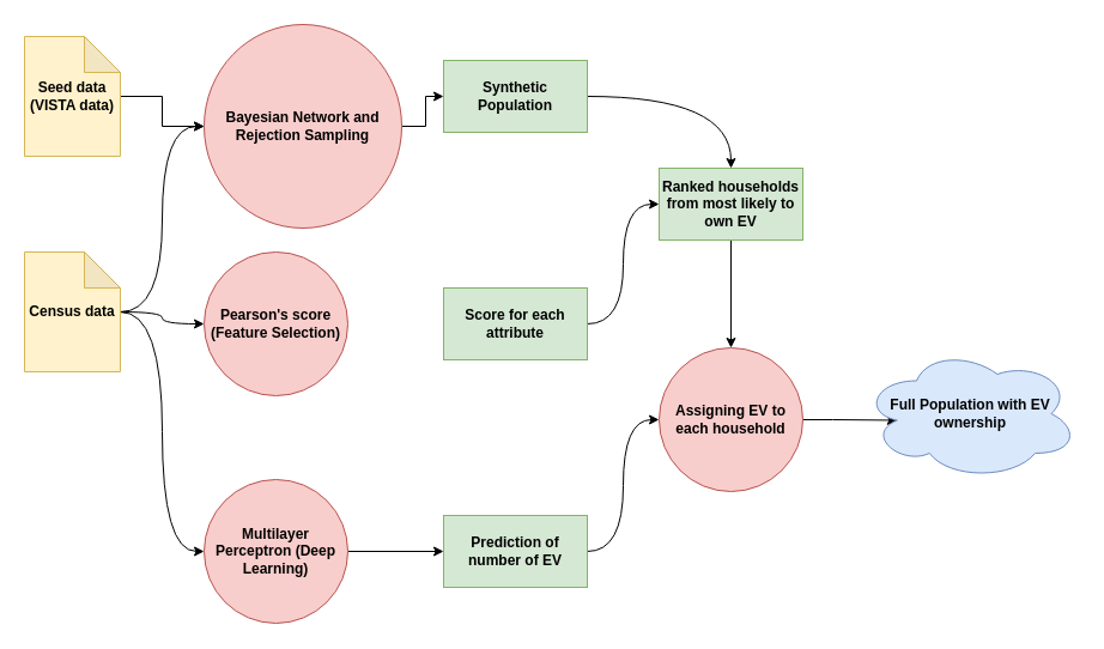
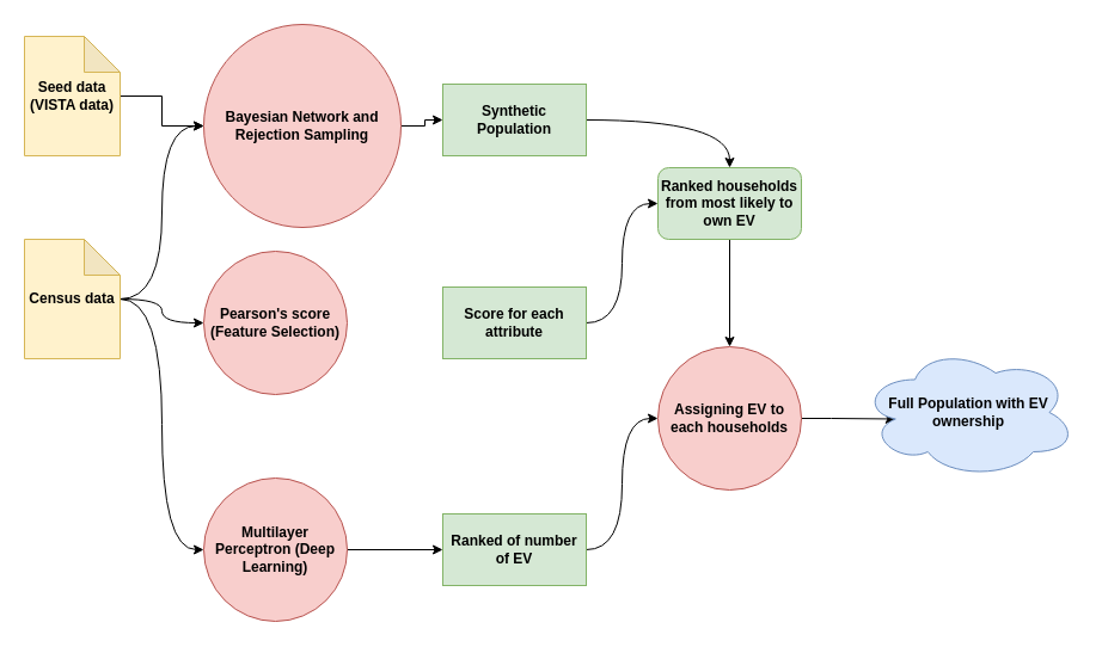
  <mxCell id="0" />
  <mxCell id="1" parent="0" />
  <mxCell id="2" style="edgeStyle=orthogonalEdgeStyle;rounded=0;orthogonalLoop=1;jettySize=auto;html=1;entryX=0;entryY=0.5;entryDx=0;entryDy=0;curved=1;" edge="1" parent="1" source="5" target="9"><mxGeometry relative="1" as="geometry" /></mxCell>
  <mxCell id="3" style="edgeStyle=orthogonalEdgeStyle;rounded=0;orthogonalLoop=1;jettySize=auto;html=1;curved=1;" edge="1" parent="1" source="5" target="14"><mxGeometry relative="1" as="geometry" /></mxCell>
  <mxCell id="4" style="edgeStyle=orthogonalEdgeStyle;rounded=0;orthogonalLoop=1;jettySize=auto;html=1;entryX=0;entryY=0.5;entryDx=0;entryDy=0;curved=1;" edge="1" parent="1" source="5" target="13"><mxGeometry relative="1" as="geometry" /></mxCell>
- <mxCell id="5" value="&lt;b&gt;Census data&lt;/b&gt;" style="shape=note;whiteSpace=wrap;html=1;backgroundOutline=1;darkOpacity=0.05;fillColor=#fff2cc;strokeColor=#d6b656;" vertex="1" parent="1"><mxGeometry x="20" y="210" width="80" height="100" as="geometry" /></mxCell>
+ <mxCell id="5" value="&lt;b&gt;Census data&lt;/b&gt;" style="shape=note;whiteSpace=wrap;html=1;backgroundOutline=1;darkOpacity=0.05;fillColor=#fff2cc;strokeColor=#d6b656;" vertex="1" parent="1"><mxGeometry x="20" y="200" width="80" height="100" as="geometry" /></mxCell>
  <mxCell id="6" style="edgeStyle=orthogonalEdgeStyle;rounded=0;orthogonalLoop=1;jettySize=auto;html=1;entryX=0;entryY=0.5;entryDx=0;entryDy=0;" edge="1" parent="1" source="7" target="9"><mxGeometry relative="1" as="geometry" /></mxCell>
  <mxCell id="7" value="&lt;b&gt;Seed data (VISTA data)&lt;/b&gt;" style="shape=note;whiteSpace=wrap;html=1;backgroundOutline=1;darkOpacity=0.05;fillColor=#fff2cc;strokeColor=#d6b656;" vertex="1" parent="1"><mxGeometry x="20" y="30" width="80" height="100" as="geometry" /></mxCell>
  <mxCell id="8" style="edgeStyle=orthogonalEdgeStyle;rounded=0;orthogonalLoop=1;jettySize=auto;html=1;entryX=0;entryY=0.5;entryDx=0;entryDy=0;" edge="1" parent="1" source="9" target="11"><mxGeometry relative="1" as="geometry" /></mxCell>
  <mxCell id="9" value="&lt;b&gt;Bayesian Network and Rejection Sampling&lt;/b&gt;" style="ellipse;whiteSpace=wrap;html=1;aspect=fixed;fillColor=#f8cecc;strokeColor=#b85450;" vertex="1" parent="1"><mxGeometry x="170" y="20" width="165" height="170" as="geometry" /></mxCell>
  <mxCell id="10" style="edgeStyle=orthogonalEdgeStyle;rounded=0;orthogonalLoop=1;jettySize=auto;html=1;entryX=0.5;entryY=0;entryDx=0;entryDy=0;curved=1;" edge="1" parent="1" source="11" target="20"><mxGeometry relative="1" as="geometry" /></mxCell>
- <mxCell id="11" value="&lt;b&gt;Synthetic Population&lt;/b&gt;" style="rounded=0;whiteSpace=wrap;html=1;fillColor=#d5e8d4;strokeColor=#82b366;" vertex="1" parent="1"><mxGeometry x="370" y="50" width="120" height="60" as="geometry" /></mxCell>
+ <mxCell id="11" value="&lt;b&gt;Synthetic Population&lt;/b&gt;" style="rounded=0;whiteSpace=wrap;html=1;fillColor=#d5e8d4;strokeColor=#82b366;" vertex="1" parent="1"><mxGeometry x="370" y="70" width="120" height="60" as="geometry" /></mxCell>
  <mxCell id="12" style="edgeStyle=orthogonalEdgeStyle;rounded=0;orthogonalLoop=1;jettySize=auto;html=1;entryX=0;entryY=0.5;entryDx=0;entryDy=0;" edge="1" parent="1" source="13" target="16"><mxGeometry relative="1" as="geometry" /></mxCell>
  <mxCell id="13" value="&lt;b&gt;Multilayer Perceptron (Deep Learning)&lt;/b&gt;" style="ellipse;whiteSpace=wrap;html=1;aspect=fixed;fillColor=#f8cecc;strokeColor=#b85450;" vertex="1" parent="1"><mxGeometry x="170" y="400" width="120" height="120" as="geometry" /></mxCell>
  <mxCell id="14" value="&lt;b&gt;Pearson's score (Feature Selection)&lt;/b&gt;" style="ellipse;whiteSpace=wrap;html=1;aspect=fixed;fillColor=#f8cecc;strokeColor=#b85450;" vertex="1" parent="1"><mxGeometry x="170" y="210" width="120" height="120" as="geometry" /></mxCell>
  <mxCell id="15" style="edgeStyle=orthogonalEdgeStyle;rounded=0;orthogonalLoop=1;jettySize=auto;html=1;entryX=0;entryY=0.5;entryDx=0;entryDy=0;curved=1;" edge="1" parent="1" source="16" target="22"><mxGeometry relative="1" as="geometry" /></mxCell>
- <mxCell id="16" value="&lt;b&gt;Prediction of number of EV&lt;/b&gt;" style="rounded=0;whiteSpace=wrap;html=1;fillColor=#d5e8d4;strokeColor=#82b366;" vertex="1" parent="1"><mxGeometry x="370" y="430" width="120" height="60" as="geometry" /></mxCell>
+ <mxCell id="16" value="&lt;b&gt;Ranked of number of EV&lt;/b&gt;" style="rounded=0;whiteSpace=wrap;html=1;fillColor=#d5e8d4;strokeColor=#82b366;" vertex="1" parent="1"><mxGeometry x="370" y="430" width="120" height="60" as="geometry" /></mxCell>
  <mxCell id="17" style="edgeStyle=orthogonalEdgeStyle;rounded=0;orthogonalLoop=1;jettySize=auto;html=1;entryX=0;entryY=0.5;entryDx=0;entryDy=0;curved=1;" edge="1" parent="1" source="18" target="20"><mxGeometry relative="1" as="geometry" /></mxCell>
  <mxCell id="18" value="&lt;b&gt;Score for each attribute&lt;/b&gt;" style="rounded=0;whiteSpace=wrap;html=1;fillColor=#d5e8d4;strokeColor=#82b366;" vertex="1" parent="1"><mxGeometry x="370" y="240" width="120" height="60" as="geometry" /></mxCell>
  <mxCell id="19" style="edgeStyle=orthogonalEdgeStyle;rounded=0;orthogonalLoop=1;jettySize=auto;html=1;entryX=0.5;entryY=0;entryDx=0;entryDy=0;" edge="1" parent="1" source="20" target="22"><mxGeometry relative="1" as="geometry" /></mxCell>
- <mxCell id="20" value="&lt;b&gt;Ranked households from most likely to own EV&lt;/b&gt;" style="rounded=0;whiteSpace=wrap;html=1;fillColor=#d5e8d4;strokeColor=#82b366;" vertex="1" parent="1"><mxGeometry x="550" y="140" width="120" height="60" as="geometry" /></mxCell>
+ <mxCell id="20" value="&lt;b&gt;Ranked households from most likely to own EV&lt;/b&gt;" style="whiteSpace=wrap;html=1;fillColor=#d5e8d4;strokeColor=#82b366;rounded=1;" vertex="1" parent="1"><mxGeometry x="550" y="140" width="120" height="60" as="geometry" /></mxCell>
  <mxCell id="21" style="edgeStyle=orthogonalEdgeStyle;rounded=0;orthogonalLoop=1;jettySize=auto;html=1;entryX=0.16;entryY=0.55;entryDx=0;entryDy=0;entryPerimeter=0;" edge="1" parent="1" source="22" target="23"><mxGeometry relative="1" as="geometry" /></mxCell>
- <mxCell id="22" value="&lt;b&gt;Assigning EV to each household&lt;/b&gt;" style="ellipse;whiteSpace=wrap;html=1;aspect=fixed;fillColor=#f8cecc;strokeColor=#b85450;" vertex="1" parent="1"><mxGeometry x="550" y="290" width="120" height="120" as="geometry" /></mxCell>
+ <mxCell id="22" value="&lt;b&gt;Assigning EV to each households&lt;/b&gt;" style="ellipse;whiteSpace=wrap;html=1;aspect=fixed;fillColor=#f8cecc;strokeColor=#b85450;" vertex="1" parent="1"><mxGeometry x="550" y="290" width="120" height="120" as="geometry" /></mxCell>
  <mxCell id="23" value="&lt;b&gt;Full Population with EV ownership&lt;/b&gt;" style="ellipse;shape=cloud;whiteSpace=wrap;html=1;fillColor=#dae8fc;strokeColor=#6c8ebf;" vertex="1" parent="1"><mxGeometry x="720" y="290" width="180" height="110" as="geometry" /></mxCell>
